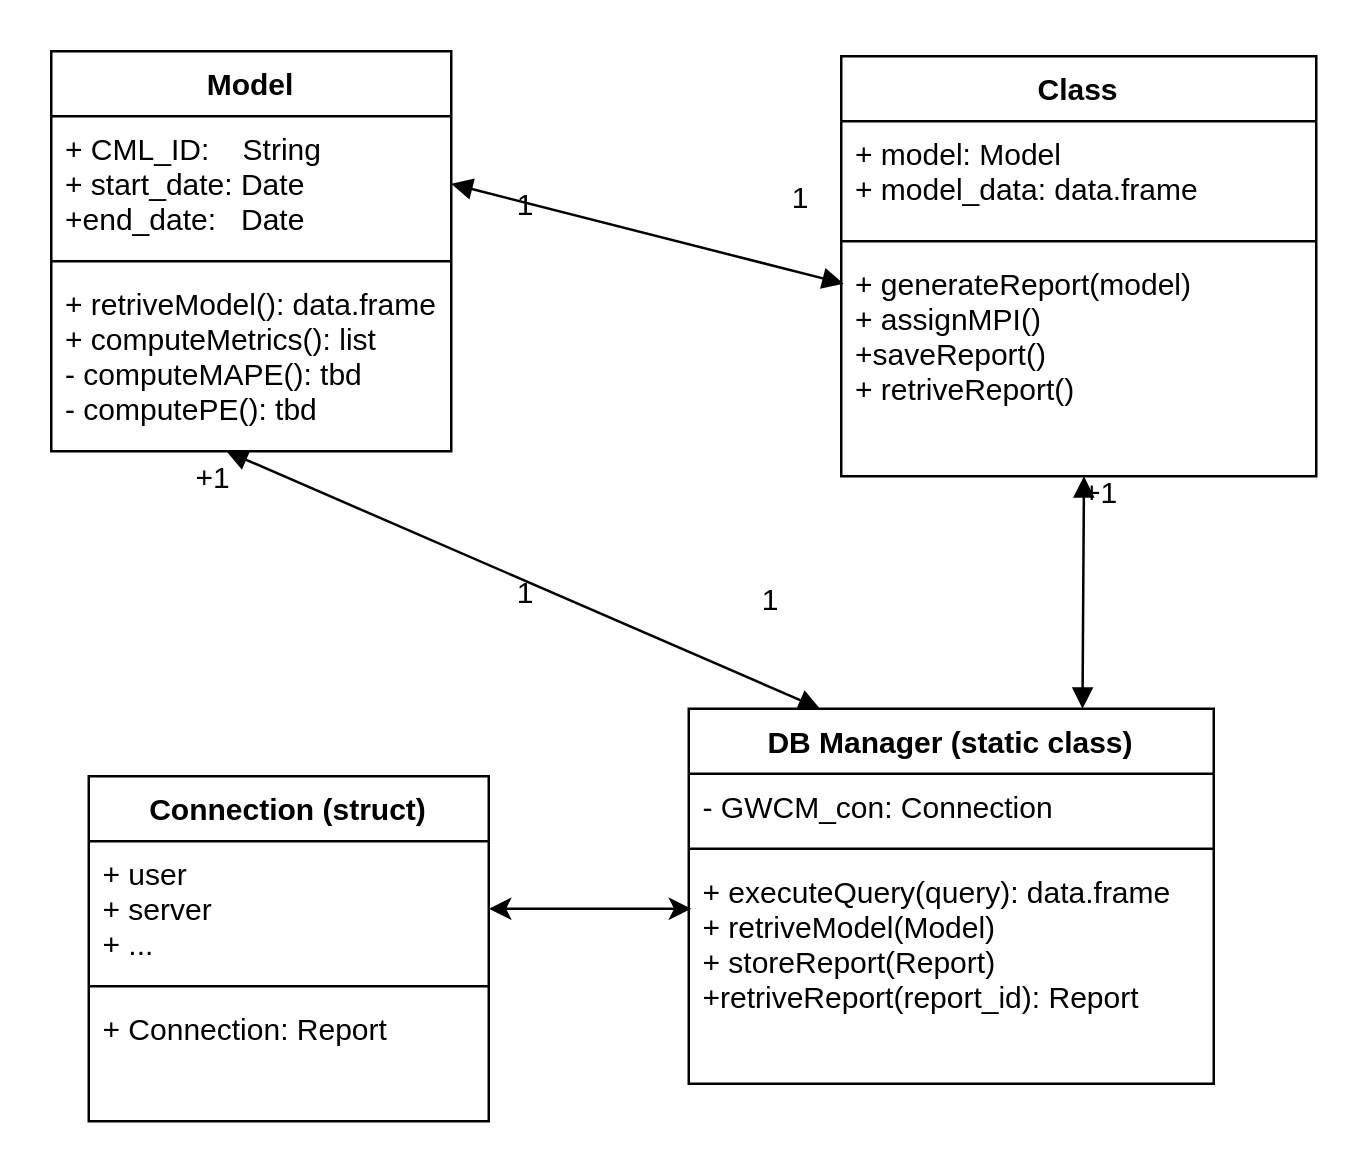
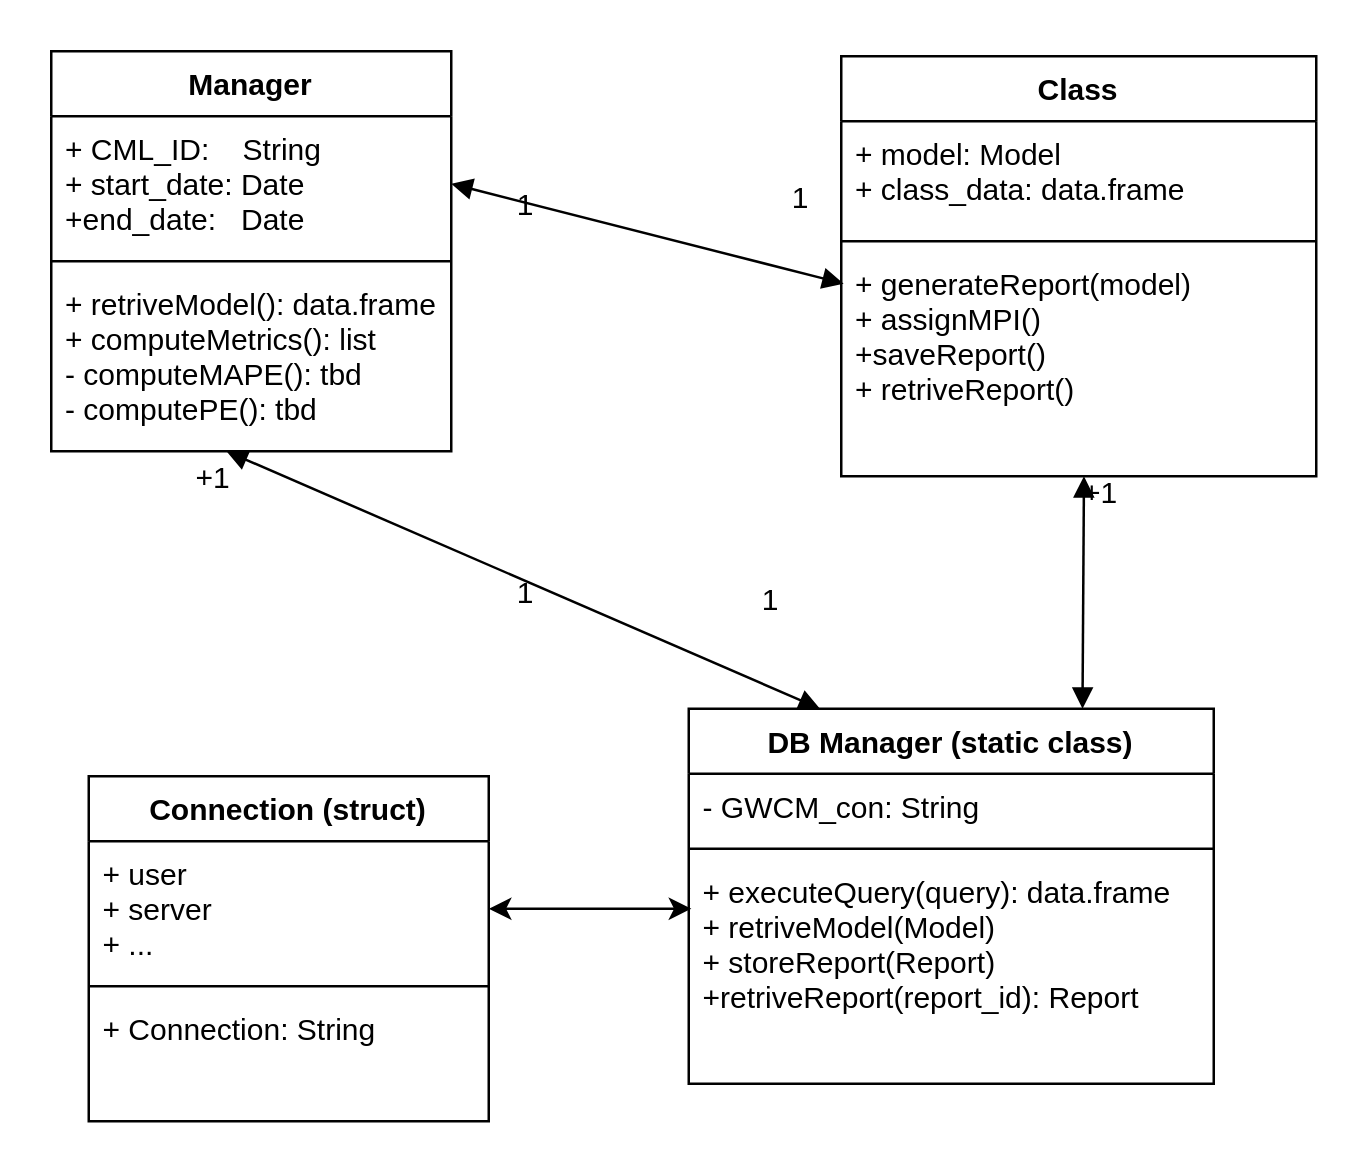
  <mxCell id="0" />
  <mxCell id="1" parent="0" />
- <mxCell id="2" value="Model" style="swimlane;fontStyle=1;align=center;verticalAlign=top;childLayout=stackLayout;horizontal=1;startSize=26;horizontalStack=0;resizeParent=1;resizeParentMax=0;resizeLast=0;collapsible=1;marginBottom=0;" parent="1" vertex="1"><mxGeometry x="20" y="20" width="160" height="160" as="geometry"><mxRectangle x="130" y="120" width="70" height="26" as="alternateBounds" /></mxGeometry></mxCell>
+ <mxCell id="2" value="Manager" style="swimlane;fontStyle=1;align=center;verticalAlign=top;childLayout=stackLayout;horizontal=1;startSize=26;horizontalStack=0;resizeParent=1;resizeParentMax=0;resizeLast=0;collapsible=1;marginBottom=0;" parent="1" vertex="1"><mxGeometry x="20" y="20" width="160" height="160" as="geometry"><mxRectangle x="130" y="120" width="70" height="26" as="alternateBounds" /></mxGeometry></mxCell>
  <mxCell id="3" value="+ CML_ID:    String&#10;+ start_date: Date &#10;+end_date:   Date&#10;" style="text;strokeColor=none;fillColor=none;align=left;verticalAlign=top;spacingLeft=4;spacingRight=4;overflow=hidden;rotatable=0;points=[[0,0.5],[1,0.5]];portConstraint=eastwest;" parent="2" vertex="1"><mxGeometry y="26" width="160" height="54" as="geometry" /></mxCell>
  <mxCell id="4" value="" style="line;strokeWidth=1;fillColor=none;align=left;verticalAlign=middle;spacingTop=-1;spacingLeft=3;spacingRight=3;rotatable=0;labelPosition=right;points=[];portConstraint=eastwest;" parent="2" vertex="1"><mxGeometry y="80" width="160" height="8" as="geometry" /></mxCell>
  <mxCell id="5" value="+ retriveModel(): data.frame&#10;+ computeMetrics(): list&#10;- computeMAPE(): tbd&#10;- computePE(): tbd&#10;" style="text;strokeColor=none;fillColor=none;align=left;verticalAlign=top;spacingLeft=4;spacingRight=4;overflow=hidden;rotatable=0;points=[[0,0.5],[1,0.5]];portConstraint=eastwest;" parent="2" vertex="1"><mxGeometry y="88" width="160" height="72" as="geometry" /></mxCell>
  <mxCell id="6" value="DB Manager (static class)" style="swimlane;fontStyle=1;align=center;verticalAlign=top;childLayout=stackLayout;horizontal=1;startSize=26;horizontalStack=0;resizeParent=1;resizeParentMax=0;resizeLast=0;collapsible=1;marginBottom=0;" parent="1" vertex="1"><mxGeometry x="275" y="283" width="210" height="150" as="geometry" /></mxCell>
- <mxCell id="7" value="- GWCM_con: Connection" style="text;strokeColor=none;fillColor=none;align=left;verticalAlign=top;spacingLeft=4;spacingRight=4;overflow=hidden;rotatable=0;points=[[0,0.5],[1,0.5]];portConstraint=eastwest;" parent="6" vertex="1"><mxGeometry y="26" width="210" height="26" as="geometry" /></mxCell>
+ <mxCell id="7" value="- GWCM_con: String" style="text;strokeColor=none;fillColor=none;align=left;verticalAlign=top;spacingLeft=4;spacingRight=4;overflow=hidden;rotatable=0;points=[[0,0.5],[1,0.5]];portConstraint=eastwest;" parent="6" vertex="1"><mxGeometry y="26" width="210" height="26" as="geometry" /></mxCell>
  <mxCell id="8" value="" style="line;strokeWidth=1;fillColor=none;align=left;verticalAlign=middle;spacingTop=-1;spacingLeft=3;spacingRight=3;rotatable=0;labelPosition=right;points=[];portConstraint=eastwest;" parent="6" vertex="1"><mxGeometry y="52" width="210" height="8" as="geometry" /></mxCell>
  <mxCell id="9" style="edgeStyle=orthogonalEdgeStyle;rounded=0;orthogonalLoop=1;jettySize=auto;html=1;exitX=1;exitY=0.5;exitDx=0;exitDy=0;" parent="6" source="7" target="7" edge="1"><mxGeometry relative="1" as="geometry" /></mxCell>
  <mxCell id="10" value="+ executeQuery(query): data.frame&#10;+ retriveModel(Model)&#10;+ storeReport(Report)&#10;+retriveReport(report_id): Report&#10;" style="text;strokeColor=none;fillColor=none;align=left;verticalAlign=top;spacingLeft=4;spacingRight=4;overflow=hidden;rotatable=0;points=[[0,0.5],[1,0.5]];portConstraint=eastwest;" parent="6" vertex="1"><mxGeometry y="60" width="210" height="90" as="geometry" /></mxCell>
  <mxCell id="11" value="Class" style="swimlane;fontStyle=1;align=center;verticalAlign=top;childLayout=stackLayout;horizontal=1;startSize=26;horizontalStack=0;resizeParent=1;resizeParentMax=0;resizeLast=0;collapsible=1;marginBottom=0;" parent="1" vertex="1"><mxGeometry x="336" y="22" width="190" height="168" as="geometry" /></mxCell>
- <mxCell id="12" value="+ model: Model&#10;+ model_data: data.frame&#10;" style="text;strokeColor=none;fillColor=none;align=left;verticalAlign=top;spacingLeft=4;spacingRight=4;overflow=hidden;rotatable=0;points=[[0,0.5],[1,0.5]];portConstraint=eastwest;" parent="11" vertex="1"><mxGeometry y="26" width="190" height="44" as="geometry" /></mxCell>
+ <mxCell id="12" value="+ model: Model&#10;+ class_data: data.frame&#10;" style="text;strokeColor=none;fillColor=none;align=left;verticalAlign=top;spacingLeft=4;spacingRight=4;overflow=hidden;rotatable=0;points=[[0,0.5],[1,0.5]];portConstraint=eastwest;" parent="11" vertex="1"><mxGeometry y="26" width="190" height="44" as="geometry" /></mxCell>
  <mxCell id="13" value="" style="line;strokeWidth=1;fillColor=none;align=left;verticalAlign=middle;spacingTop=-1;spacingLeft=3;spacingRight=3;rotatable=0;labelPosition=right;points=[];portConstraint=eastwest;" parent="11" vertex="1"><mxGeometry y="70" width="190" height="8" as="geometry" /></mxCell>
  <mxCell id="14" style="edgeStyle=orthogonalEdgeStyle;rounded=0;orthogonalLoop=1;jettySize=auto;html=1;exitX=1;exitY=0.5;exitDx=0;exitDy=0;" parent="11" source="12" target="12" edge="1"><mxGeometry relative="1" as="geometry" /></mxCell>
  <mxCell id="15" value="+ generateReport(model)&#10;+ assignMPI()&#10;+saveReport()&#10;+ retriveReport()" style="text;strokeColor=none;fillColor=none;align=left;verticalAlign=top;spacingLeft=4;spacingRight=4;overflow=hidden;rotatable=0;points=[[0,0.5],[1,0.5]];portConstraint=eastwest;" parent="11" vertex="1"><mxGeometry y="78" width="190" height="90" as="geometry" /></mxCell>
  <mxCell id="16" value="" style="endArrow=block;startArrow=block;endFill=1;startFill=1;html=1;strokeColor=#000000;entryX=0.25;entryY=0;entryDx=0;entryDy=0;exitX=0.438;exitY=1;exitDx=0;exitDy=0;exitPerimeter=0;" parent="1" source="5" target="6" edge="1"><mxGeometry width="160" relative="1" as="geometry"><mxPoint x="75" y="253" as="sourcePoint" /><mxPoint x="195" y="433" as="targetPoint" /></mxGeometry></mxCell>
  <mxCell id="17" value="" style="endArrow=block;startArrow=block;endFill=1;startFill=1;html=1;strokeColor=#000000;exitX=1;exitY=0.5;exitDx=0;exitDy=0;entryX=0.005;entryY=0.144;entryDx=0;entryDy=0;entryPerimeter=0;" parent="1" source="3" target="15" edge="1"><mxGeometry width="160" relative="1" as="geometry"><mxPoint x="205" y="203" as="sourcePoint" /><mxPoint x="365" y="203" as="targetPoint" /></mxGeometry></mxCell>
  <mxCell id="18" value="" style="endArrow=block;startArrow=block;endFill=1;startFill=1;html=1;strokeColor=#000000;entryX=0.511;entryY=1;entryDx=0;entryDy=0;entryPerimeter=0;exitX=0.75;exitY=0;exitDx=0;exitDy=0;" parent="1" source="6" target="15" edge="1"><mxGeometry width="160" relative="1" as="geometry"><mxPoint x="305" y="223" as="sourcePoint" /><mxPoint x="465" y="223" as="targetPoint" /></mxGeometry></mxCell>
  <mxCell id="19" value="1" style="text;align=center;fontStyle=0;verticalAlign=middle;spacingLeft=3;spacingRight=3;strokeColor=none;rotatable=0;points=[[0,0.5],[1,0.5]];portConstraint=eastwest;" parent="1" vertex="1"><mxGeometry x="195" y="68" width="30" height="26" as="geometry" /></mxCell>
  <mxCell id="20" value="1" style="text;align=center;fontStyle=0;verticalAlign=middle;spacingLeft=3;spacingRight=3;strokeColor=none;rotatable=0;points=[[0,0.5],[1,0.5]];portConstraint=eastwest;" parent="1" vertex="1"><mxGeometry x="305" y="65" width="30" height="26" as="geometry" /></mxCell>
  <mxCell id="21" value="+1" style="text;align=center;fontStyle=0;verticalAlign=middle;spacingLeft=3;spacingRight=3;strokeColor=none;rotatable=0;points=[[0,0.5],[1,0.5]];portConstraint=eastwest;" parent="1" vertex="1"><mxGeometry x="425" y="183" width="30" height="26" as="geometry" /></mxCell>
  <mxCell id="22" value="1" style="text;align=center;fontStyle=0;verticalAlign=middle;spacingLeft=3;spacingRight=3;strokeColor=none;rotatable=0;points=[[0,0.5],[1,0.5]];portConstraint=eastwest;" parent="1" vertex="1"><mxGeometry x="293" y="226" width="30" height="26" as="geometry" /></mxCell>
  <mxCell id="23" value="1" style="text;align=center;fontStyle=0;verticalAlign=middle;spacingLeft=3;spacingRight=3;strokeColor=none;rotatable=0;points=[[0,0.5],[1,0.5]];portConstraint=eastwest;" parent="1" vertex="1"><mxGeometry x="195" y="223" width="30" height="26" as="geometry" /></mxCell>
  <mxCell id="24" value="+1" style="text;align=center;fontStyle=0;verticalAlign=middle;spacingLeft=3;spacingRight=3;strokeColor=none;rotatable=0;points=[[0,0.5],[1,0.5]];portConstraint=eastwest;" parent="1" vertex="1"><mxGeometry x="70" y="177" width="30" height="26" as="geometry" /></mxCell>
  <mxCell id="25" value="Connection (struct)" style="swimlane;fontStyle=1;align=center;verticalAlign=top;childLayout=stackLayout;horizontal=1;startSize=26;horizontalStack=0;resizeParent=1;resizeParentMax=0;resizeLast=0;collapsible=1;marginBottom=0;" parent="1" vertex="1"><mxGeometry x="35" y="310" width="160" height="138" as="geometry" /></mxCell>
  <mxCell id="26" value="+ user&#10;+ server&#10;+ ...&#10;" style="text;strokeColor=none;fillColor=none;align=left;verticalAlign=top;spacingLeft=4;spacingRight=4;overflow=hidden;rotatable=0;points=[[0,0.5],[1,0.5]];portConstraint=eastwest;" parent="25" vertex="1"><mxGeometry y="26" width="160" height="54" as="geometry" /></mxCell>
  <mxCell id="27" value="" style="line;strokeWidth=1;fillColor=none;align=left;verticalAlign=middle;spacingTop=-1;spacingLeft=3;spacingRight=3;rotatable=0;labelPosition=right;points=[];portConstraint=eastwest;" parent="25" vertex="1"><mxGeometry y="80" width="160" height="8" as="geometry" /></mxCell>
- <mxCell id="28" value="+ Connection: Report" style="text;strokeColor=none;fillColor=none;align=left;verticalAlign=top;spacingLeft=4;spacingRight=4;overflow=hidden;rotatable=0;points=[[0,0.5],[1,0.5]];portConstraint=eastwest;" parent="25" vertex="1"><mxGeometry y="88" width="160" height="50" as="geometry" /></mxCell>
+ <mxCell id="28" value="+ Connection: String" style="text;strokeColor=none;fillColor=none;align=left;verticalAlign=top;spacingLeft=4;spacingRight=4;overflow=hidden;rotatable=0;points=[[0,0.5],[1,0.5]];portConstraint=eastwest;" parent="25" vertex="1"><mxGeometry y="88" width="160" height="50" as="geometry" /></mxCell>
  <mxCell id="29" value="" style="endArrow=classic;startArrow=classic;html=1;entryX=0.005;entryY=0.222;entryDx=0;entryDy=0;entryPerimeter=0;exitX=1;exitY=0.5;exitDx=0;exitDy=0;" edge="1" parent="1" source="26" target="10"><mxGeometry width="50" height="50" relative="1" as="geometry"><mxPoint x="5" y="503" as="sourcePoint" /><mxPoint x="55" y="453" as="targetPoint" /></mxGeometry></mxCell>
